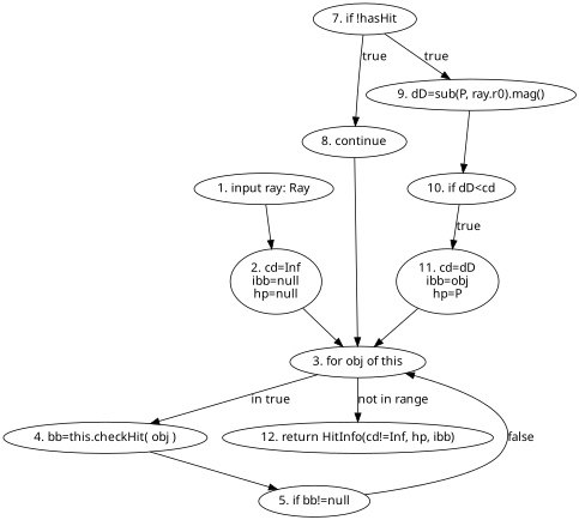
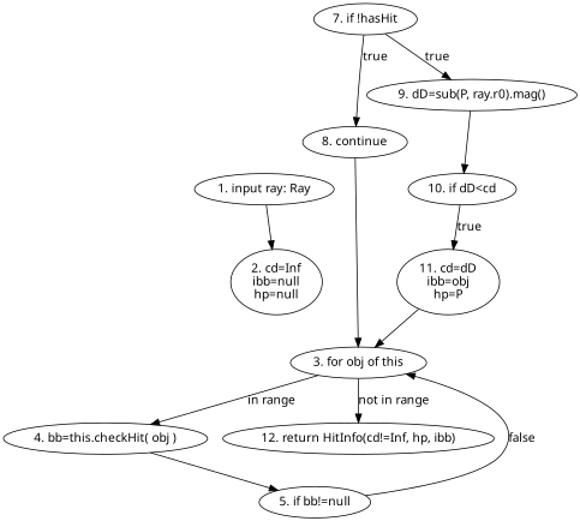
  digraph {
    fontname="Noto Sans"
    node [fontname="Noto Sans"]
    edge [fontname="Noto Sans"]
    n1 [label="1. input ray: Ray"]
    n2 [label="2. cd=Inf\nibb=null\nhp=null"]
    n3 [label="3. for obj of this"]
    n4 [label="4. bb=this.checkHit( obj )"]
    n5 [label="12. return HitInfo(cd!=Inf, hp, ibb)"]
    n6 [label="5. if bb!=null"]
    n7 [label="7. if !hasHit"]
    n8 [label="8. continue"]
    n9 [label="9. dD=sub(P, ray.r0).mag()"]
    n10 [label="10. if dD<cd"]
    n11 [label="11. cd=dD\nibb=obj\nhp=P"]
    n1 -> n2
-   n2 -> n3
-   n3 -> n4 [label="in true"]
+   n3 -> n4 [label="in range"]
    n3 -> n5 [label="not in range"]
    n4 -> n6
    n6 -> n3 [label=false]
    n7 -> n8 [label=true]
    n7 -> n9 [label=true]
    n8 -> n3
    n9 -> n10
    n10 -> n11 [label=true]
    n11 -> n3
  }
